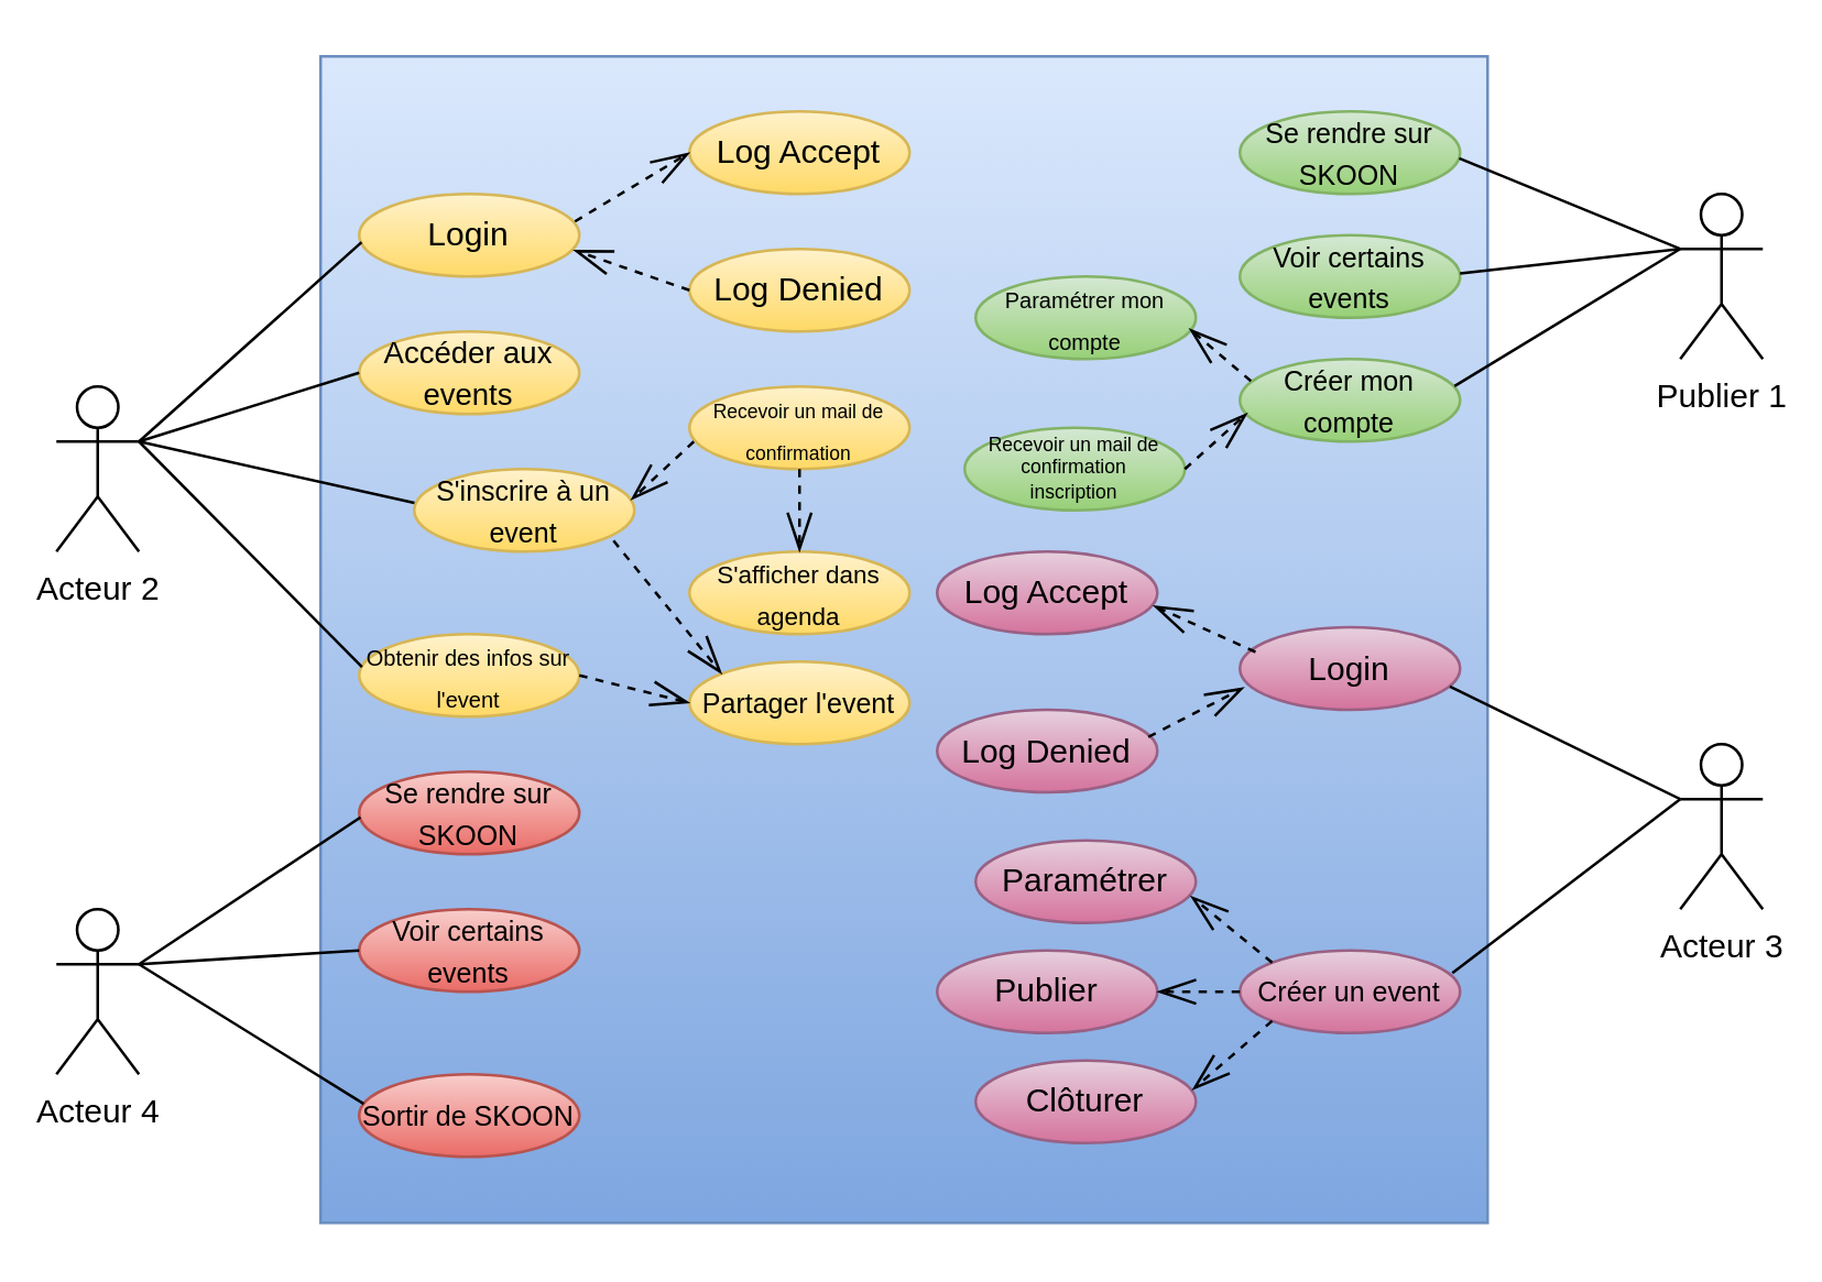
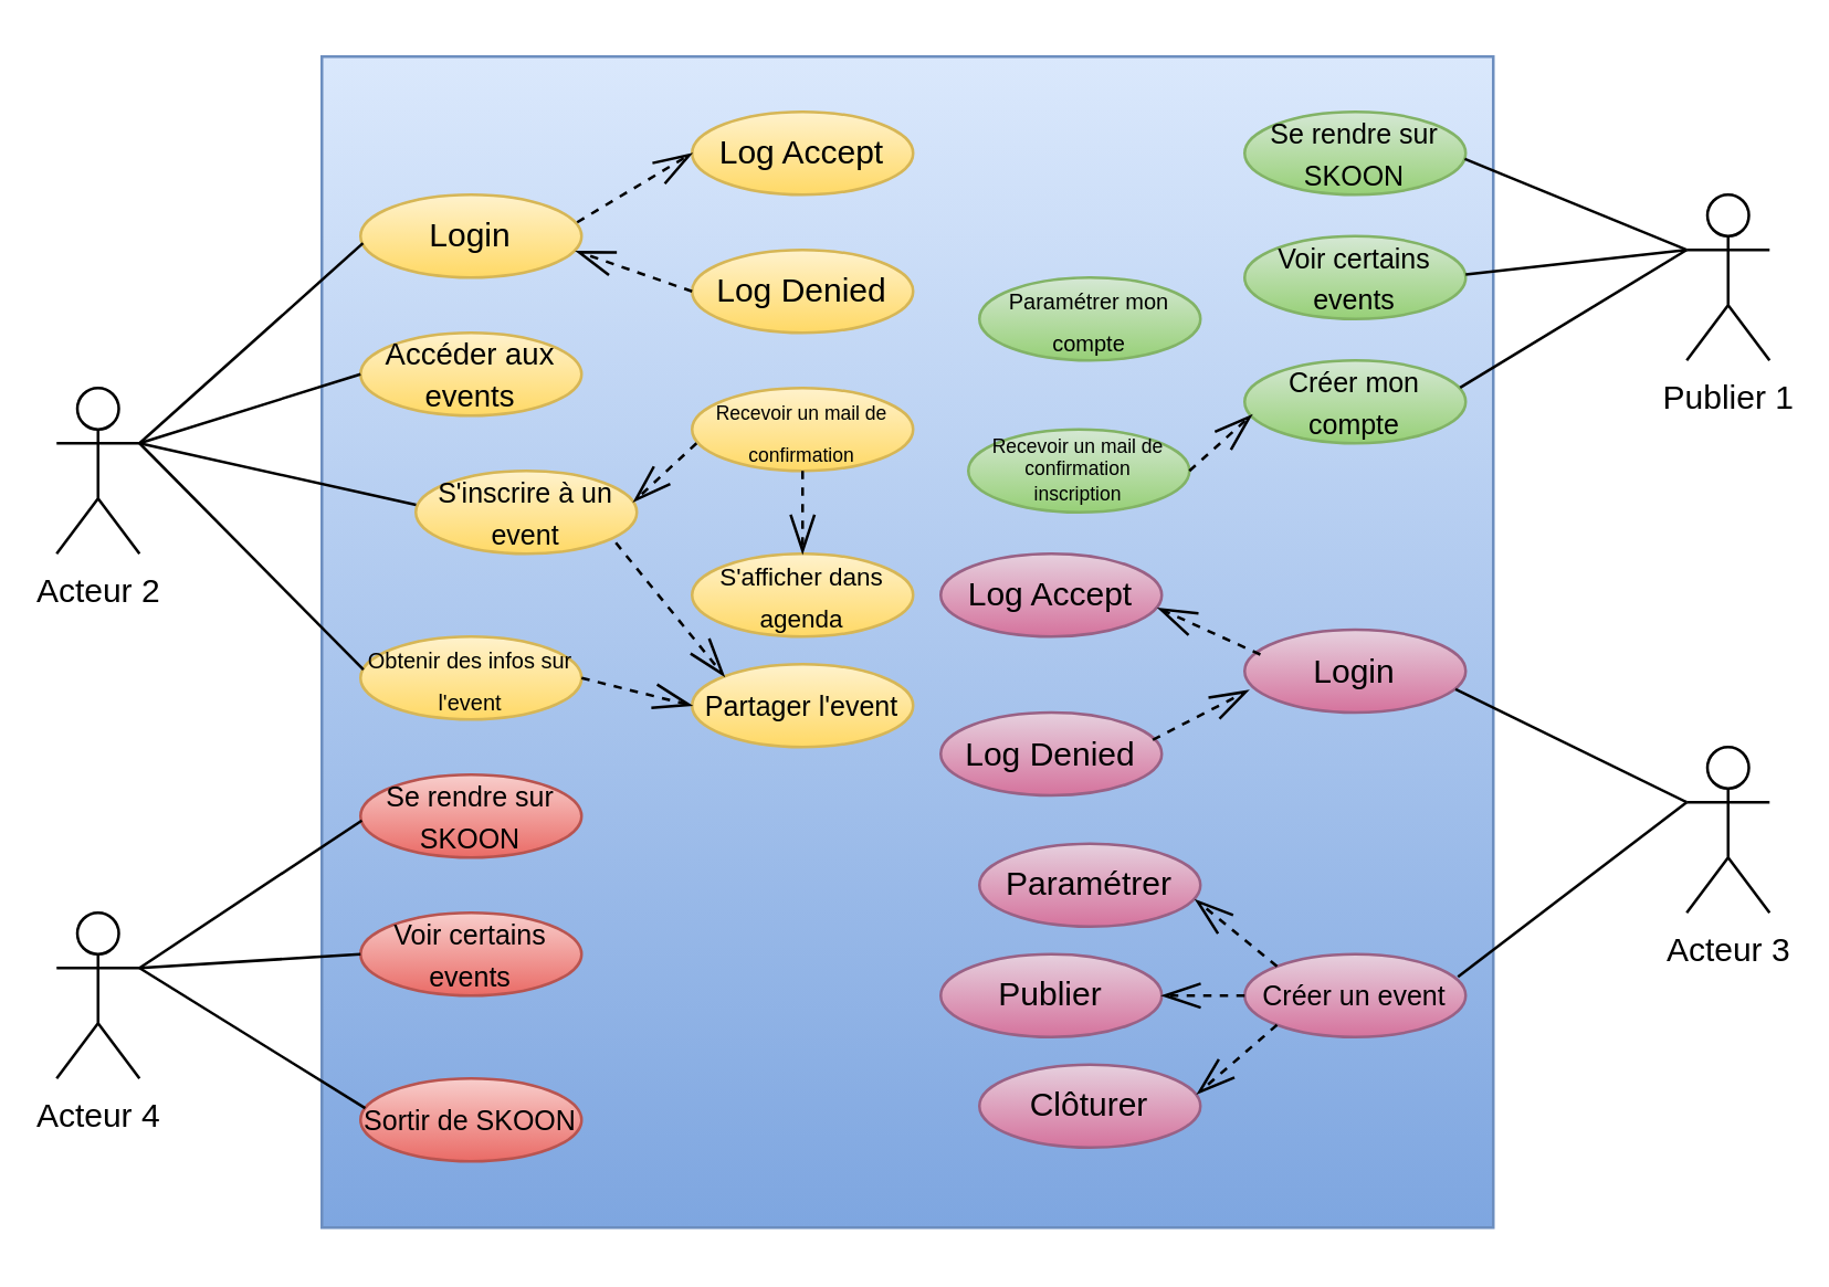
  <mxCell id="0" />
  <mxCell id="1" parent="0" />
  <mxCell id="2" value="" style="whiteSpace=wrap;html=1;aspect=fixed;gradientColor=#7ea6e0;fillColor=#dae8fc;strokeColor=#6c8ebf;" parent="1" vertex="1"><mxGeometry x="116" y="20" width="424" height="424" as="geometry" /></mxCell>
  <mxCell id="3" value="Acteur 2" style="shape=umlActor;verticalLabelPosition=bottom;verticalAlign=top;html=1;outlineConnect=0;" parent="1" vertex="1"><mxGeometry x="20" y="140" width="30" height="60" as="geometry" /></mxCell>
  <mxCell id="4" value="Acteur 4" style="shape=umlActor;verticalLabelPosition=bottom;verticalAlign=top;html=1;outlineConnect=0;" parent="1" vertex="1"><mxGeometry x="20" y="330" width="30" height="60" as="geometry" /></mxCell>
  <mxCell id="5" value="Publier 1" style="shape=umlActor;verticalLabelPosition=bottom;verticalAlign=top;html=1;outlineConnect=0;" parent="1" vertex="1"><mxGeometry x="610" y="70" width="30" height="60" as="geometry" /></mxCell>
  <mxCell id="6" value="Acteur 3" style="shape=umlActor;verticalLabelPosition=bottom;verticalAlign=top;html=1;outlineConnect=0;" parent="1" vertex="1"><mxGeometry x="610" y="270" width="30" height="60" as="geometry" /></mxCell>
  <mxCell id="7" value="Log Denied" style="ellipse;whiteSpace=wrap;html=1;gradientColor=#ffd966;fillColor=#fff2cc;strokeColor=#d6b656;" parent="1" vertex="1"><mxGeometry x="250" y="90" width="80" height="30" as="geometry" /></mxCell>
  <mxCell id="8" value="Log Accept" style="ellipse;whiteSpace=wrap;html=1;gradientColor=#ffd966;fillColor=#fff2cc;strokeColor=#d6b656;" parent="1" vertex="1"><mxGeometry x="250" y="40" width="80" height="30" as="geometry" /></mxCell>
  <mxCell id="9" value="Login" style="ellipse;whiteSpace=wrap;html=1;gradientColor=#ffd966;fillColor=#fff2cc;strokeColor=#d6b656;" parent="1" vertex="1"><mxGeometry x="130" y="70" width="80" height="30" as="geometry" /></mxCell>
  <mxCell id="10" value="" style="endArrow=openThin;dashed=1;endFill=0;endSize=12;html=1;exitX=0.98;exitY=0.333;exitDx=0;exitDy=0;exitPerimeter=0;entryX=0;entryY=0.5;entryDx=0;entryDy=0;" parent="1" source="9" target="8" edge="1"><mxGeometry width="160" relative="1" as="geometry"><mxPoint x="190" y="150" as="sourcePoint" /><mxPoint x="350" y="150" as="targetPoint" /></mxGeometry></mxCell>
  <mxCell id="11" value="" style="endArrow=openThin;dashed=1;endFill=0;endSize=12;html=1;entryX=0.975;entryY=0.68;entryDx=0;entryDy=0;entryPerimeter=0;exitX=0;exitY=0.5;exitDx=0;exitDy=0;" parent="1" source="7" target="9" edge="1"><mxGeometry width="160" relative="1" as="geometry"><mxPoint x="190" y="150" as="sourcePoint" /><mxPoint x="350" y="150" as="targetPoint" /></mxGeometry></mxCell>
  <mxCell id="12" value="&lt;font style=&quot;font-size: 11px&quot;&gt;Accéder aux events&lt;/font&gt;" style="ellipse;whiteSpace=wrap;html=1;gradientColor=#ffd966;fillColor=#fff2cc;strokeColor=#d6b656;" parent="1" vertex="1"><mxGeometry x="130" y="120" width="80" height="30" as="geometry" /></mxCell>
  <mxCell id="13" value="&lt;font style=&quot;font-size: 10px&quot;&gt;S'inscrire à un event&lt;/font&gt;" style="ellipse;whiteSpace=wrap;html=1;gradientColor=#ffd966;fillColor=#fff2cc;strokeColor=#d6b656;" parent="1" vertex="1"><mxGeometry x="150" y="170" width="80" height="30" as="geometry" /></mxCell>
  <mxCell id="14" value="&lt;font style=&quot;font-size: 7px&quot;&gt;Recevoir un mail de confirmation&lt;/font&gt;" style="ellipse;whiteSpace=wrap;html=1;gradientColor=#ffd966;fillColor=#fff2cc;strokeColor=#d6b656;" parent="1" vertex="1"><mxGeometry x="250" y="140" width="80" height="30" as="geometry" /></mxCell>
  <mxCell id="15" value="&lt;font style=&quot;font-size: 10px&quot;&gt;Partager l'event&lt;/font&gt;" style="ellipse;whiteSpace=wrap;html=1;gradientColor=#ffd966;fillColor=#fff2cc;strokeColor=#d6b656;" parent="1" vertex="1"><mxGeometry x="250" y="240" width="80" height="30" as="geometry" /></mxCell>
  <mxCell id="16" value="" style="endArrow=openThin;dashed=1;endFill=0;endSize=12;html=1;entryX=0.985;entryY=0.373;entryDx=0;entryDy=0;entryPerimeter=0;exitX=0.02;exitY=0.667;exitDx=0;exitDy=0;exitPerimeter=0;" parent="1" source="14" target="13" edge="1"><mxGeometry width="160" relative="1" as="geometry"><mxPoint x="190" y="150" as="sourcePoint" /><mxPoint x="350" y="150" as="targetPoint" /></mxGeometry></mxCell>
  <mxCell id="17" value="" style="endArrow=openThin;dashed=1;endFill=0;endSize=12;html=1;exitX=0.905;exitY=0.867;exitDx=0;exitDy=0;exitPerimeter=0;entryX=0;entryY=0;entryDx=0;entryDy=0;" parent="1" source="13" target="15" edge="1"><mxGeometry width="160" relative="1" as="geometry"><mxPoint x="190" y="150" as="sourcePoint" /><mxPoint x="350" y="150" as="targetPoint" /></mxGeometry></mxCell>
  <mxCell id="18" value="&lt;font style=&quot;font-size: 8px ; line-height: 120%&quot;&gt;Obtenir des infos sur l'event&lt;/font&gt;" style="ellipse;whiteSpace=wrap;html=1;gradientColor=#ffd966;fillColor=#fff2cc;strokeColor=#d6b656;" parent="1" vertex="1"><mxGeometry x="130" y="230" width="80" height="30" as="geometry" /></mxCell>
  <mxCell id="19" value="&lt;font style=&quot;font-size: 9px&quot;&gt;S'afficher dans agenda&lt;/font&gt;" style="ellipse;whiteSpace=wrap;html=1;gradientColor=#ffd966;fillColor=#fff2cc;strokeColor=#d6b656;" parent="1" vertex="1"><mxGeometry x="250" y="200" width="80" height="30" as="geometry" /></mxCell>
  <mxCell id="20" value="&lt;font style=&quot;font-size: 10px&quot;&gt;Se rendre sur SKOON&lt;/font&gt;" style="ellipse;whiteSpace=wrap;html=1;gradientColor=#ea6b66;fillColor=#f8cecc;strokeColor=#b85450;" parent="1" vertex="1"><mxGeometry x="130" y="280" width="80" height="30" as="geometry" /></mxCell>
  <mxCell id="21" value="" style="endArrow=openThin;dashed=1;endFill=0;endSize=12;html=1;exitX=1;exitY=0.5;exitDx=0;exitDy=0;entryX=0;entryY=0.5;entryDx=0;entryDy=0;" parent="1" source="18" target="15" edge="1"><mxGeometry width="160" relative="1" as="geometry"><mxPoint x="190" y="270" as="sourcePoint" /><mxPoint x="350" y="270" as="targetPoint" /></mxGeometry></mxCell>
  <mxCell id="22" value="" style="endArrow=openThin;dashed=1;endFill=0;endSize=12;html=1;exitX=0.5;exitY=1;exitDx=0;exitDy=0;entryX=0.5;entryY=0;entryDx=0;entryDy=0;" parent="1" source="14" target="19" edge="1"><mxGeometry width="160" relative="1" as="geometry"><mxPoint x="190" y="270" as="sourcePoint" /><mxPoint x="350" y="270" as="targetPoint" /></mxGeometry></mxCell>
  <mxCell id="23" value="&lt;font style=&quot;font-size: 10px&quot;&gt;Voir certains events&lt;/font&gt;" style="ellipse;whiteSpace=wrap;html=1;gradientColor=#ea6b66;fillColor=#f8cecc;strokeColor=#b85450;" parent="1" vertex="1"><mxGeometry x="130" y="330" width="80" height="30" as="geometry" /></mxCell>
  <mxCell id="24" value="&lt;font style=&quot;font-size: 10px&quot;&gt;Sortir de SKOON&lt;/font&gt;" style="ellipse;whiteSpace=wrap;html=1;gradientColor=#ea6b66;fillColor=#f8cecc;strokeColor=#b85450;" parent="1" vertex="1"><mxGeometry x="130" y="390" width="80" height="30" as="geometry" /></mxCell>
  <mxCell id="25" value="" style="endArrow=none;html=1;entryX=0.011;entryY=0.585;entryDx=0;entryDy=0;entryPerimeter=0;" parent="1" target="9" edge="1"><mxGeometry width="50" height="50" relative="1" as="geometry"><mxPoint x="50" y="160" as="sourcePoint" /><mxPoint x="190" y="190" as="targetPoint" /></mxGeometry></mxCell>
  <mxCell id="26" value="" style="endArrow=none;html=1;exitX=1;exitY=0.333;exitDx=0;exitDy=0;exitPerimeter=0;entryX=0;entryY=0.5;entryDx=0;entryDy=0;" parent="1" source="3" target="12" edge="1"><mxGeometry width="50" height="50" relative="1" as="geometry"><mxPoint x="140" y="240" as="sourcePoint" /><mxPoint x="190" y="190" as="targetPoint" /></mxGeometry></mxCell>
  <mxCell id="27" value="" style="endArrow=none;html=1;entryX=0.001;entryY=0.411;entryDx=0;entryDy=0;entryPerimeter=0;exitX=1;exitY=0.333;exitDx=0;exitDy=0;exitPerimeter=0;" parent="1" source="3" target="13" edge="1"><mxGeometry width="50" height="50" relative="1" as="geometry"><mxPoint x="50" y="140" as="sourcePoint" /><mxPoint x="190" y="190" as="targetPoint" /></mxGeometry></mxCell>
  <mxCell id="28" value="" style="endArrow=none;html=1;entryX=0.013;entryY=0.398;entryDx=0;entryDy=0;entryPerimeter=0;" parent="1" target="18" edge="1"><mxGeometry width="50" height="50" relative="1" as="geometry"><mxPoint x="50" y="160" as="sourcePoint" /><mxPoint x="190" y="190" as="targetPoint" /></mxGeometry></mxCell>
  <mxCell id="29" value="" style="endArrow=none;html=1;exitX=1;exitY=0.333;exitDx=0;exitDy=0;exitPerimeter=0;entryX=0.006;entryY=0.553;entryDx=0;entryDy=0;entryPerimeter=0;" parent="1" source="4" target="20" edge="1"><mxGeometry width="50" height="50" relative="1" as="geometry"><mxPoint x="140" y="480" as="sourcePoint" /><mxPoint x="132" y="325" as="targetPoint" /></mxGeometry></mxCell>
  <mxCell id="30" value="" style="endArrow=none;html=1;exitX=1;exitY=0.333;exitDx=0;exitDy=0;exitPerimeter=0;entryX=0;entryY=0.5;entryDx=0;entryDy=0;" parent="1" source="4" target="23" edge="1"><mxGeometry width="50" height="50" relative="1" as="geometry"><mxPoint x="140" y="480" as="sourcePoint" /><mxPoint x="190" y="430" as="targetPoint" /></mxGeometry></mxCell>
  <mxCell id="31" value="" style="endArrow=none;html=1;exitX=1;exitY=0.333;exitDx=0;exitDy=0;exitPerimeter=0;entryX=0.021;entryY=0.359;entryDx=0;entryDy=0;entryPerimeter=0;" parent="1" source="4" target="24" edge="1"><mxGeometry width="50" height="50" relative="1" as="geometry"><mxPoint x="140" y="480" as="sourcePoint" /><mxPoint x="190" y="430" as="targetPoint" /></mxGeometry></mxCell>
  <mxCell id="32" value="&lt;font style=&quot;font-size: 10px&quot;&gt;Se rendre sur SKOON&lt;/font&gt;" style="ellipse;whiteSpace=wrap;html=1;gradientColor=#97d077;fillColor=#d5e8d4;strokeColor=#82b366;" parent="1" vertex="1"><mxGeometry x="450" y="40" width="80" height="30" as="geometry" /></mxCell>
  <mxCell id="33" value="&lt;font style=&quot;font-size: 10px&quot;&gt;Voir certains events&lt;/font&gt;" style="ellipse;whiteSpace=wrap;html=1;gradientColor=#97d077;fillColor=#d5e8d4;strokeColor=#82b366;" parent="1" vertex="1"><mxGeometry x="450" y="85" width="80" height="30" as="geometry" /></mxCell>
  <mxCell id="34" value="Login" style="ellipse;whiteSpace=wrap;html=1;gradientColor=#d5739d;fillColor=#e6d0de;strokeColor=#996185;" parent="1" vertex="1"><mxGeometry x="450" y="227.5" width="80" height="30" as="geometry" /></mxCell>
  <mxCell id="35" value="Log Denied" style="ellipse;whiteSpace=wrap;html=1;gradientColor=#d5739d;fillColor=#e6d0de;strokeColor=#996185;" parent="1" vertex="1"><mxGeometry x="340" y="257.5" width="80" height="30" as="geometry" /></mxCell>
  <mxCell id="36" value="Log Accept" style="ellipse;whiteSpace=wrap;html=1;gradientColor=#d5739d;fillColor=#e6d0de;strokeColor=#996185;" parent="1" vertex="1"><mxGeometry x="340" y="200" width="80" height="30" as="geometry" /></mxCell>
  <mxCell id="37" value="&lt;font style=&quot;font-size: 10px&quot;&gt;Créer mon compte&lt;/font&gt;" style="ellipse;whiteSpace=wrap;html=1;gradientColor=#97d077;fillColor=#d5e8d4;strokeColor=#82b366;" parent="1" vertex="1"><mxGeometry x="450" y="130" width="80" height="30" as="geometry" /></mxCell>
  <mxCell id="38" value="&lt;font style=&quot;font-size: 8px&quot;&gt;Paramétrer mon compte&lt;/font&gt;" style="ellipse;whiteSpace=wrap;html=1;gradientColor=#97d077;fillColor=#d5e8d4;strokeColor=#82b366;" parent="1" vertex="1"><mxGeometry x="354" y="100" width="80" height="30" as="geometry" /></mxCell>
  <mxCell id="39" value="&lt;div style=&quot;font-size: 7px&quot;&gt;&lt;font style=&quot;font-size: 7px&quot;&gt;Recevoir un mail de confirmation &lt;br&gt;&lt;/font&gt;&lt;/div&gt;&lt;div style=&quot;font-size: 7px&quot;&gt;&lt;font style=&quot;font-size: 7px&quot;&gt;inscription&lt;/font&gt;&lt;/div&gt;" style="ellipse;whiteSpace=wrap;html=1;gradientColor=#97d077;fillColor=#d5e8d4;strokeColor=#82b366;" parent="1" vertex="1"><mxGeometry x="350" y="155" width="80" height="30" as="geometry" /></mxCell>
- <mxCell id="40" value="" style="endArrow=openThin;dashed=1;endFill=0;endSize=12;html=1;exitX=0.05;exitY=0.267;exitDx=0;exitDy=0;exitPerimeter=0;entryX=0.971;entryY=0.633;entryDx=0;entryDy=0;entryPerimeter=0;" parent="1" source="37" target="38" edge="1"><mxGeometry width="160" relative="1" as="geometry"><mxPoint x="208.4" y="79.99" as="sourcePoint" /><mxPoint x="250" y="55" as="targetPoint" /></mxGeometry></mxCell>
  <mxCell id="41" value="" style="endArrow=openThin;dashed=1;endFill=0;endSize=12;html=1;exitX=1;exitY=0.5;exitDx=0;exitDy=0;entryX=0.033;entryY=0.656;entryDx=0;entryDy=0;entryPerimeter=0;" parent="1" source="39" target="37" edge="1"><mxGeometry width="160" relative="1" as="geometry"><mxPoint x="218.4" y="89.99" as="sourcePoint" /><mxPoint x="260" y="65" as="targetPoint" /></mxGeometry></mxCell>
  <mxCell id="42" value="" style="endArrow=openThin;dashed=1;endFill=0;endSize=12;html=1;exitX=0.071;exitY=0.3;exitDx=0;exitDy=0;exitPerimeter=0;entryX=0.983;entryY=0.656;entryDx=0;entryDy=0;entryPerimeter=0;" parent="1" source="34" target="36" edge="1"><mxGeometry width="160" relative="1" as="geometry"><mxPoint x="228.4" y="99.99" as="sourcePoint" /><mxPoint x="270" y="75" as="targetPoint" /></mxGeometry></mxCell>
  <mxCell id="43" value="" style="endArrow=openThin;dashed=1;endFill=0;endSize=12;html=1;exitX=0.959;exitY=0.33;exitDx=0;exitDy=0;exitPerimeter=0;entryX=0.018;entryY=0.732;entryDx=0;entryDy=0;entryPerimeter=0;" parent="1" source="35" target="34" edge="1"><mxGeometry width="160" relative="1" as="geometry"><mxPoint x="238.4" y="109.99" as="sourcePoint" /><mxPoint x="280" y="85" as="targetPoint" /></mxGeometry></mxCell>
  <mxCell id="44" value="&lt;font style=&quot;font-size: 10px&quot;&gt;Créer un event&lt;/font&gt;" style="ellipse;whiteSpace=wrap;html=1;gradientColor=#d5739d;fillColor=#e6d0de;strokeColor=#996185;" parent="1" vertex="1"><mxGeometry x="450" y="345" width="80" height="30" as="geometry" /></mxCell>
  <mxCell id="45" value="&lt;font style=&quot;font-size: 12px&quot;&gt;Paramétrer&lt;br&gt;&lt;/font&gt;" style="ellipse;whiteSpace=wrap;html=1;gradientColor=#d5739d;fillColor=#e6d0de;strokeColor=#996185;" parent="1" vertex="1"><mxGeometry x="354" y="305" width="80" height="30" as="geometry" /></mxCell>
  <mxCell id="46" value="Publier" style="ellipse;whiteSpace=wrap;html=1;gradientColor=#d5739d;fillColor=#e6d0de;strokeColor=#996185;" parent="1" vertex="1"><mxGeometry x="340" y="345" width="80" height="30" as="geometry" /></mxCell>
  <mxCell id="47" value="Clôturer" style="ellipse;whiteSpace=wrap;html=1;gradientColor=#d5739d;fillColor=#e6d0de;strokeColor=#996185;" parent="1" vertex="1"><mxGeometry x="354" y="385" width="80" height="30" as="geometry" /></mxCell>
  <mxCell id="48" value="" style="endArrow=openThin;dashed=1;endFill=0;endSize=12;html=1;exitX=0;exitY=0;exitDx=0;exitDy=0;entryX=0.977;entryY=0.675;entryDx=0;entryDy=0;entryPerimeter=0;" parent="1" source="44" target="45" edge="1"><mxGeometry width="160" relative="1" as="geometry"><mxPoint x="430.72" y="267.4" as="sourcePoint" /><mxPoint x="451.44" y="249.46" as="targetPoint" /></mxGeometry></mxCell>
  <mxCell id="49" value="" style="endArrow=openThin;dashed=1;endFill=0;endSize=12;html=1;exitX=0;exitY=1;exitDx=0;exitDy=0;entryX=0.985;entryY=0.353;entryDx=0;entryDy=0;entryPerimeter=0;" parent="1" source="44" target="47" edge="1"><mxGeometry width="160" relative="1" as="geometry"><mxPoint x="440.72" y="277.4" as="sourcePoint" /><mxPoint x="461.44" y="259.46" as="targetPoint" /></mxGeometry></mxCell>
  <mxCell id="50" value="" style="endArrow=openThin;dashed=1;endFill=0;endSize=12;html=1;exitX=0;exitY=0.5;exitDx=0;exitDy=0;entryX=1;entryY=0.5;entryDx=0;entryDy=0;" parent="1" source="44" target="46" edge="1"><mxGeometry width="160" relative="1" as="geometry"><mxPoint x="450.72" y="287.4" as="sourcePoint" /><mxPoint x="471.44" y="269.46" as="targetPoint" /></mxGeometry></mxCell>
  <mxCell id="51" value="" style="endArrow=none;html=1;exitX=0;exitY=0.333;exitDx=0;exitDy=0;exitPerimeter=0;entryX=0.954;entryY=0.717;entryDx=0;entryDy=0;entryPerimeter=0;" parent="1" source="6" target="34" edge="1"><mxGeometry width="50" height="50" relative="1" as="geometry"><mxPoint x="210" y="260" as="sourcePoint" /><mxPoint x="260" y="210" as="targetPoint" /></mxGeometry></mxCell>
  <mxCell id="52" value="" style="endArrow=none;html=1;entryX=0.965;entryY=0.272;entryDx=0;entryDy=0;entryPerimeter=0;" parent="1" target="44" edge="1"><mxGeometry width="50" height="50" relative="1" as="geometry"><mxPoint x="610" y="290" as="sourcePoint" /><mxPoint x="260" y="210" as="targetPoint" /></mxGeometry></mxCell>
  <mxCell id="53" value="" style="endArrow=none;html=1;exitX=0;exitY=0.333;exitDx=0;exitDy=0;exitPerimeter=0;entryX=0.996;entryY=0.569;entryDx=0;entryDy=0;entryPerimeter=0;" parent="1" source="5" target="32" edge="1"><mxGeometry width="50" height="50" relative="1" as="geometry"><mxPoint x="210" y="260" as="sourcePoint" /><mxPoint x="260" y="210" as="targetPoint" /></mxGeometry></mxCell>
  <mxCell id="54" value="" style="endArrow=none;html=1;entryX=1;entryY=0.462;entryDx=0;entryDy=0;entryPerimeter=0;" parent="1" target="33" edge="1"><mxGeometry width="50" height="50" relative="1" as="geometry"><mxPoint x="610" y="90" as="sourcePoint" /><mxPoint x="260" y="210" as="targetPoint" /></mxGeometry></mxCell>
  <mxCell id="55" value="" style="endArrow=none;html=1;exitX=0.975;exitY=0.328;exitDx=0;exitDy=0;exitPerimeter=0;" parent="1" source="37" edge="1"><mxGeometry width="50" height="50" relative="1" as="geometry"><mxPoint x="210" y="260" as="sourcePoint" /><mxPoint x="610" y="90" as="targetPoint" /></mxGeometry></mxCell>
